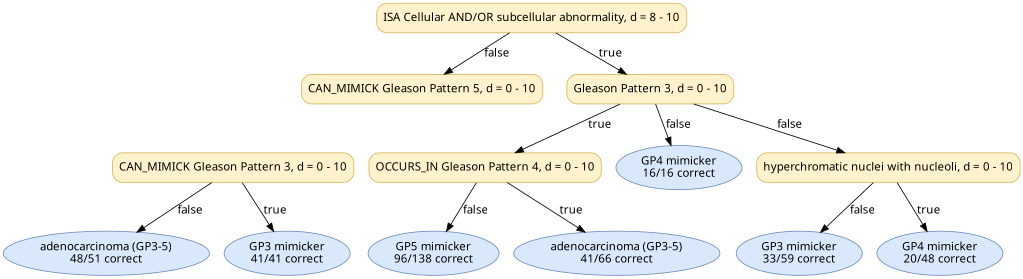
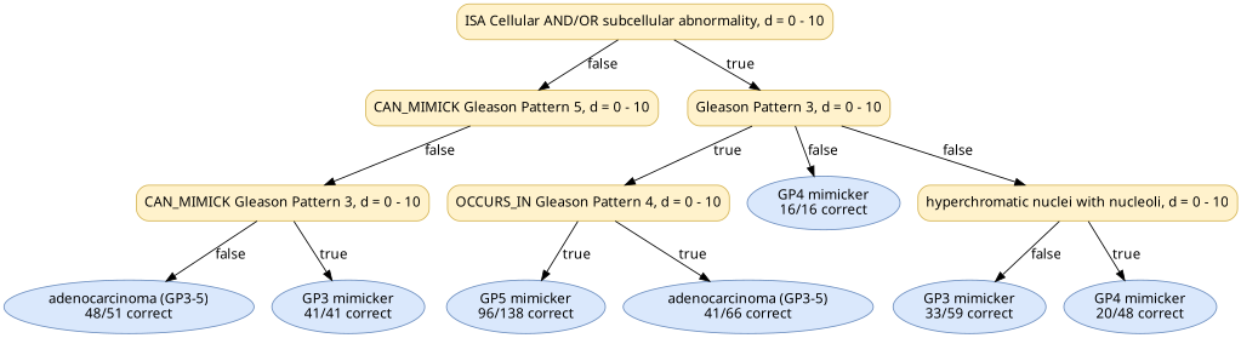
  digraph {
    fontname="Noto Sans"
    node [color="#6C8EBF" fillcolor="#DAE8FC" fontname="Noto Sans" shape=ellipse style="rounded,filled"]
    edge [fontname="Noto Sans"]
-   n1 [color="#D6B656" fillcolor="#FFF2CC" label="ISA Cellular AND/OR subcellular abnormality, d = 8 - 10" shape=box]
+   n1 [color="#D6B656" fillcolor="#FFF2CC" label="ISA Cellular AND/OR subcellular abnormality, d = 0 - 10" shape=box]
    n2 [color="#D6B656" fillcolor="#FFF2CC" label="CAN_MIMICK Gleason Pattern 5, d = 0 - 10" shape=box]
    n3 [color="#D6B656" fillcolor="#FFF2CC" label="Gleason Pattern 3, d = 0 - 10" shape=box]
    n4 [color="#D6B656" fillcolor="#FFF2CC" label="CAN_MIMICK Gleason Pattern 3, d = 0 - 10" shape=box]
    n5 [color="#D6B656" fillcolor="#FFF2CC" label="OCCURS_IN Gleason Pattern 4, d = 0 - 10" shape=box]
    n6 [label=<GP4 mimicker<br/>16/16 correct>]
    n7 [color="#D6B656" fillcolor="#FFF2CC" label="hyperchromatic nuclei with nucleoli, d = 0 - 10" shape=box]
    n8 [label=<adenocarcinoma (GP3-5)<br/>48/51 correct>]
    n9 [label=<GP3 mimicker<br/>41/41 correct>]
    n10 [label=<GP5 mimicker<br/>96/138 correct>]
    n11 [label=<adenocarcinoma (GP3-5)<br/>41/66 correct>]
    n12 [label=<GP3 mimicker<br/>33/59 correct>]
    n13 [label=<GP4 mimicker<br/>20/48 correct>]
    n1 -> n2 [label=false]
    n1 -> n3 [label=true]
+   n2 -> n4 [label=false]
    n3 -> n5 [label=true]
    n3 -> n6 [label=false]
    n3 -> n7 [label=false]
    n4 -> n8 [label=false]
    n4 -> n9 [label=true]
-   n5 -> n10 [label=false]
+   n5 -> n10 [label=true]
    n5 -> n11 [label=true]
    n7 -> n12 [label=false]
    n7 -> n13 [label=true]
  }
